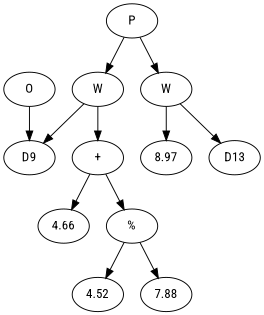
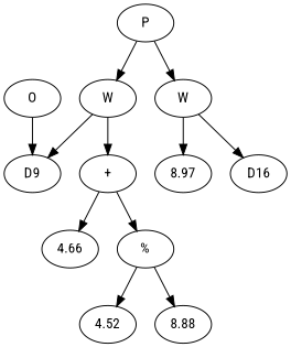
  digraph {
    fontname="Roboto Condensed"
    node [fontname="Roboto Condensed"]
    edge [fontname="Roboto Condensed"]
    n1 [label=O]
    n2 [label=D9]
    n3 [label=P]
    n4 [label=W]
    n5 [label=W]
    n6 [label=8.97]
-   n7 [label=D13]
+   n7 [label=D16]
    n8 [label="+"]
    n9 [label=4.66]
    n10 [label="%"]
    n11 [label=4.52]
-   n12 [label=7.88]
+   n12 [label=8.88]
    n1 -> n2
    n3 -> n4
    n3 -> n5
    n4 -> n6
    n4 -> n7
    n5 -> n2
    n5 -> n8
    n8 -> n9
    n8 -> n10
    n10 -> n11
    n10 -> n12
  }
